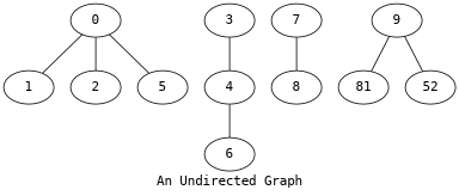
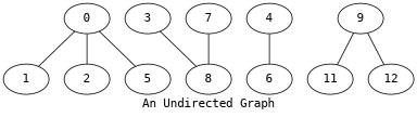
  graph {
    fontname="DejaVu Sans Mono"
    label="An Undirected Graph"
    node [fontname="DejaVu Sans Mono"]
    edge [fontname="DejaVu Sans Mono"]
    0
    1
    2
    5
    3
    4
    6
    7
    8
    9
-   11 [label=81]
-   12 [label=52]
+   11
+   12
    0 -- 1
    0 -- 2
    0 -- 5
-   3 -- 4
+   3 -- 8
    4 -- 6
    7 -- 8
    9 -- 11
    9 -- 12
  }
